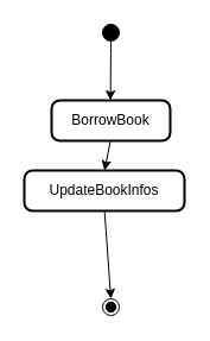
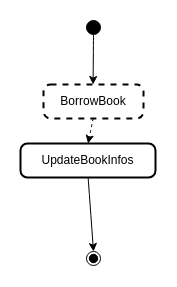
  <mxCell id="0" />
  <mxCell id="1" parent="0" />
  <mxCell id="2" value="" style="ellipse;fillColor=strokeColor;" vertex="1" parent="1"><mxGeometry x="86" y="20" width="14" height="14" as="geometry" /></mxCell>
- <mxCell id="3" value="BorrowBook" style="rounded=1;absoluteArcSize=1;arcSize=14;whiteSpace=wrap;strokeWidth=2;" vertex="1" parent="1"><mxGeometry x="43" y="84" width="100" height="34" as="geometry" /></mxCell>
+ <mxCell id="3" value="BorrowBook" style="rounded=1;absoluteArcSize=1;arcSize=14;whiteSpace=wrap;strokeWidth=2;dashed=1;" vertex="1" parent="1"><mxGeometry x="43" y="84" width="100" height="34" as="geometry" /></mxCell>
  <mxCell id="4" value="UpdateBookInfos" style="rounded=1;absoluteArcSize=1;arcSize=14;whiteSpace=wrap;strokeWidth=2;" vertex="1" parent="1"><mxGeometry x="20" y="143" width="135" height="34" as="geometry" /></mxCell>
  <mxCell id="5" value="" style="ellipse;shape=endState;fillColor=strokeColor;" vertex="1" parent="1"><mxGeometry x="86" y="251" width="14" height="14" as="geometry" /></mxCell>
  <mxCell id="6" value="" style="curved=1;startArrow=none;;exitX=0.47;exitY=1;entryX=0.496;entryY=0;" edge="1" parent="1" source="2" target="3"><mxGeometry relative="1" as="geometry"><Array as="points" /></mxGeometry></mxCell>
- <mxCell id="7" value="" style="curved=1;startArrow=none;;exitX=0.496;exitY=0.988;entryX=0.501;entryY=-0.012;" edge="1" parent="1" source="3" target="4"><mxGeometry relative="1" as="geometry"><Array as="points" /></mxGeometry></mxCell>
+ <mxCell id="7" value="" style="curved=1;startArrow=none;exitX=0.496;exitY=0.988;entryX=0.501;entryY=-0.012;dashed=1;" edge="1" parent="1" source="3" target="4"><mxGeometry relative="1" as="geometry"><Array as="points" /></mxGeometry></mxCell>
  <mxCell id="8" value="" style="curved=1;startArrow=none;;exitX=0.501;exitY=0.976;entryX=0.47;entryY=0.013;" edge="1" parent="1" source="4" target="5"><mxGeometry relative="1" as="geometry"><Array as="points" /></mxGeometry></mxCell>
